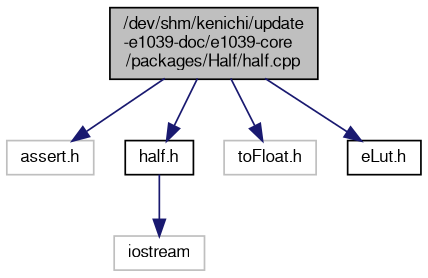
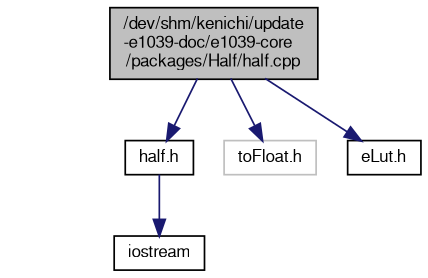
  digraph {
    node [color=black fontname=FreeSans fontsize=10 shape=record]
    edge [color=midnightblue fontname=FreeSans fontsize=10 labelfontname=FreeSans labelfontsize=10 style=solid]
    n1 [fillcolor=grey75 fontcolor=black height=0.2 label="/dev/shm/kenichi/update\l-e1039-doc/e1039-core\l/packages/Half/half.cpp" style=filled width=0.4]
-   n2 [color=grey75 height=0.2 label="assert.h" width=0.4]
    n3 [height=0.2 label="half.h" width=0.4]
    n4 [color=grey75 height=0.2 label="toFloat.h" width=0.4]
    n5 [height=0.2 label="eLut.h" width=0.4]
-   n6 [color=grey75 height=0.2 label=iostream width=0.4]
-   n1 -> n2
+   n6 [height=0.2 label=iostream width=0.4]
    n1 -> n3
    n1 -> n4
    n1 -> n5
    n3 -> n6
  }
